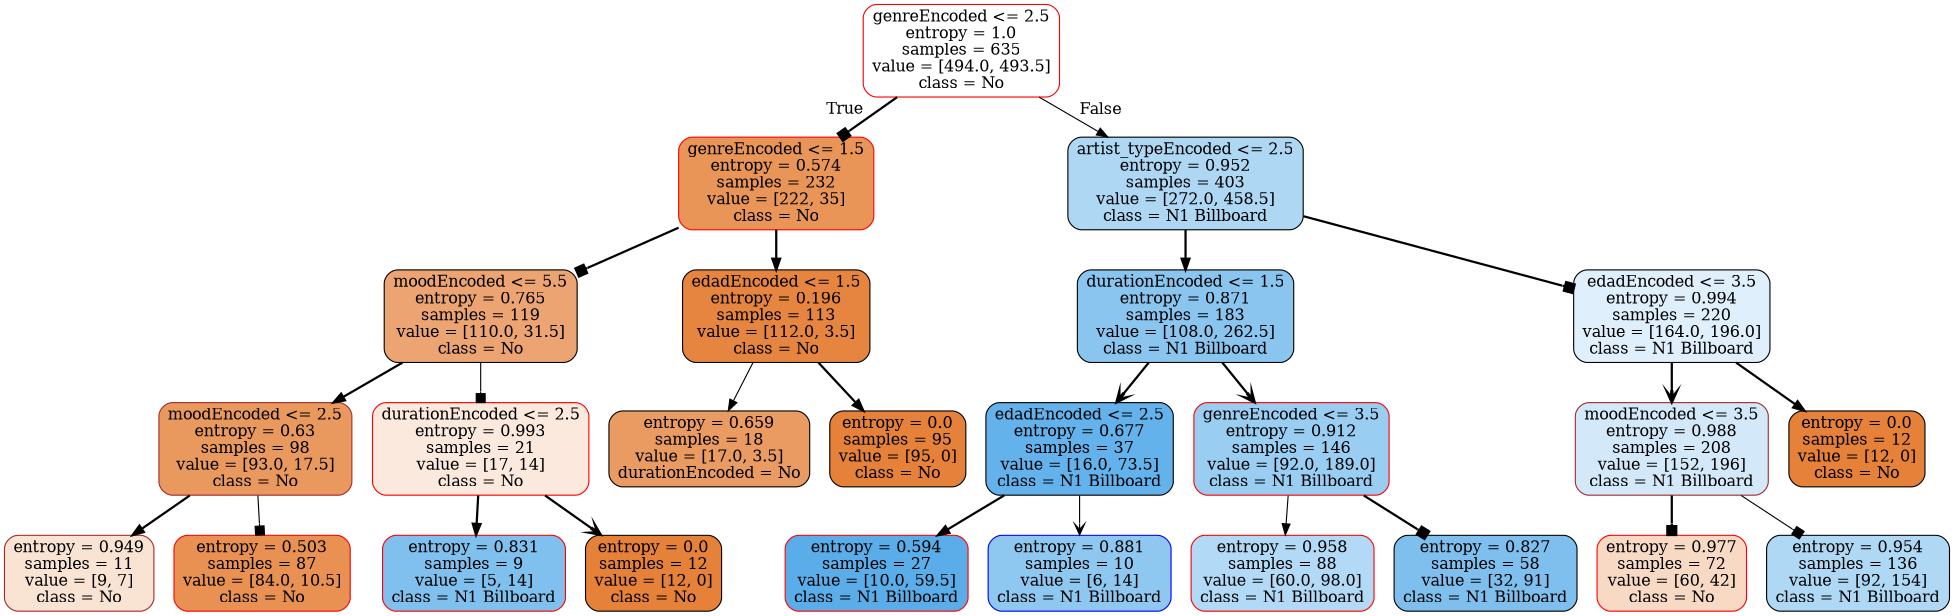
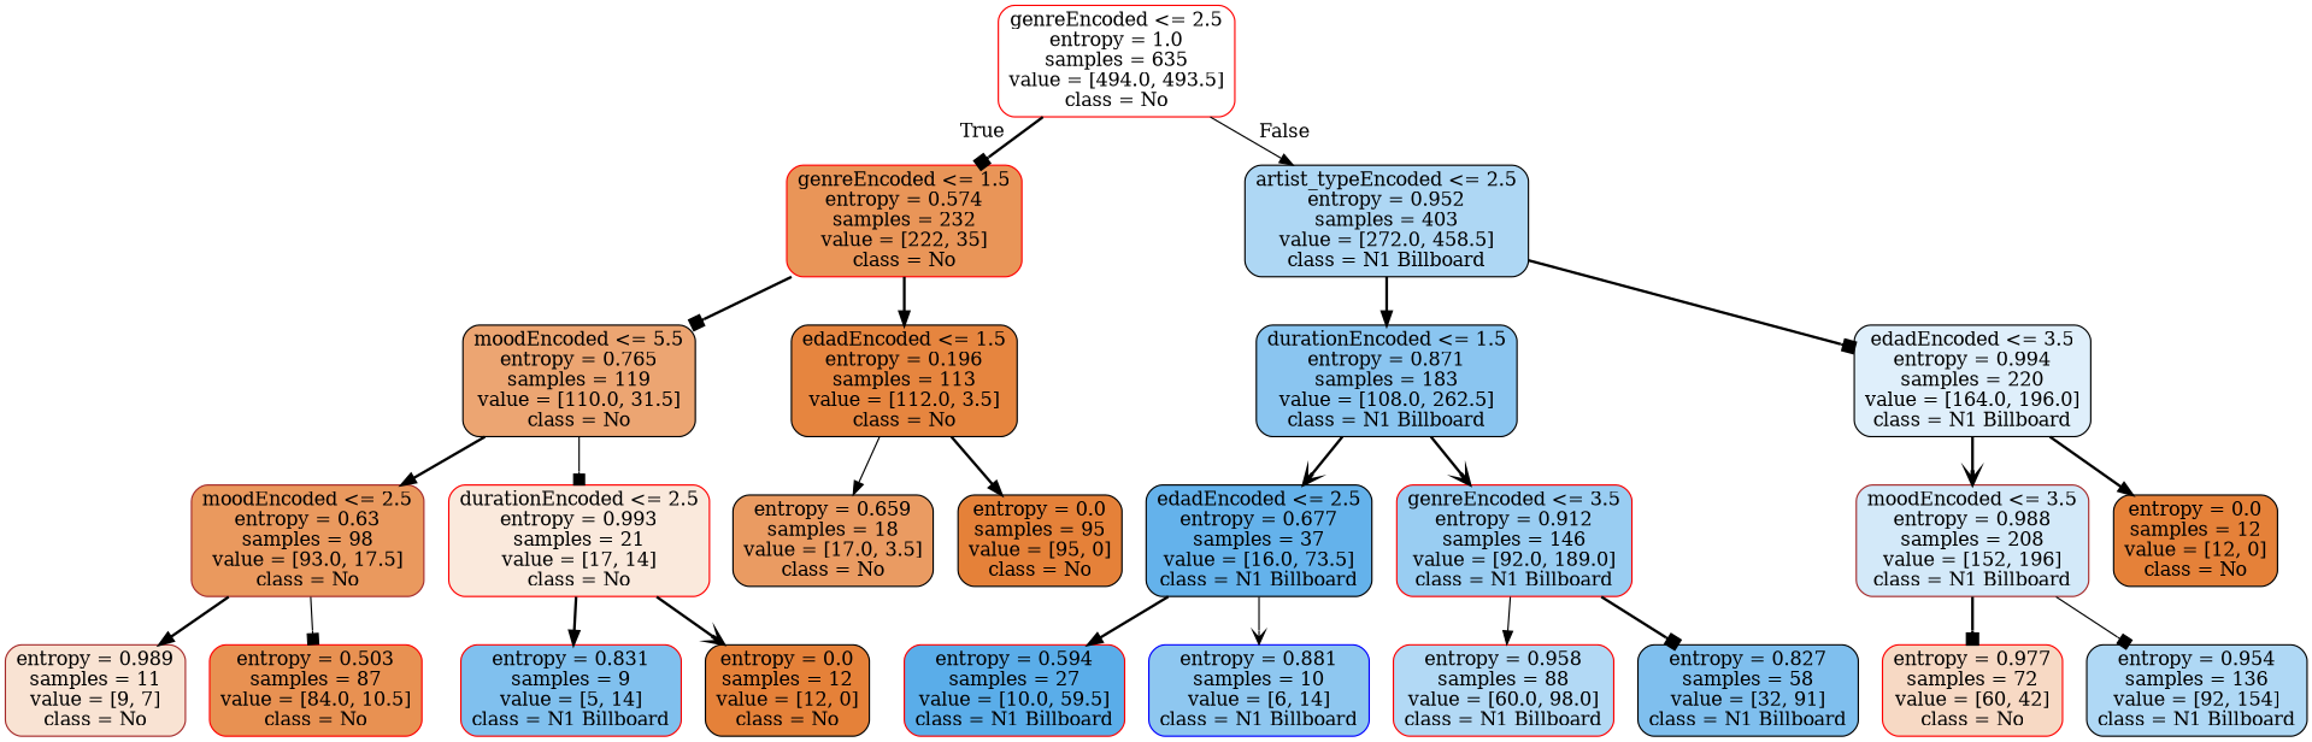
  digraph {
    fontname="DejaVu Serif"
    node [color=black fillcolor="#e58139" fontname="DejaVu Serif" shape=box style="filled, rounded"]
    edge [arrowhead=normal fontname="DejaVu Serif" style=bold]
    n1 [color=red fillcolor="#ffffff" label="genreEncoded <= 2.5\nentropy = 1.0\nsamples = 635\nvalue = [494.0, 493.5]\nclass = No"]
    n2 [color=red fillcolor="#e99558" label="genreEncoded <= 1.5\nentropy = 0.574\nsamples = 232\nvalue = [222, 35]\nclass = No"]
    n3 [fillcolor="#aed7f4" label="artist_typeEncoded <= 2.5\nentropy = 0.952\nsamples = 403\nvalue = [272.0, 458.5]\nclass = N1 Billboard"]
    n4 [fillcolor="#eca572" label="moodEncoded <= 5.5\nentropy = 0.765\nsamples = 119\nvalue = [110.0, 31.5]\nclass = No"]
    n5 [fillcolor="#e6853f" label="edadEncoded <= 1.5\nentropy = 0.196\nsamples = 113\nvalue = [112.0, 3.5]\nclass = No"]
    n6 [fillcolor="#8ac5f0" label="durationEncoded <= 1.5\nentropy = 0.871\nsamples = 183\nvalue = [108.0, 262.5]\nclass = N1 Billboard"]
    n7 [fillcolor="#dfeffb" label="edadEncoded <= 3.5\nentropy = 0.994\nsamples = 220\nvalue = [164.0, 196.0]\nclass = N1 Billboard"]
    n8 [color=brown fillcolor="#ea995e" label="moodEncoded <= 2.5\nentropy = 0.63\nsamples = 98\nvalue = [93.0, 17.5]\nclass = No"]
    n9 [color=red fillcolor="#fae9dc" label="durationEncoded <= 2.5\nentropy = 0.993\nsamples = 21\nvalue = [17, 14]\nclass = No"]
-   n10 [fillcolor="#ea9b62" label="entropy = 0.659\nsamples = 18\nvalue = [17.0, 3.5]\ndurationEncoded = No"]
+   n10 [fillcolor="#ea9b62" label="entropy = 0.659\nsamples = 18\nvalue = [17.0, 3.5]\nclass = No"]
    n11 [label="entropy = 0.0\nsamples = 95\nvalue = [95, 0]\nclass = No"]
-   n12 [color=brown fillcolor="#f9e3d3" label="entropy = 0.949\nsamples = 11\nvalue = [9, 7]\nclass = No"]
+   n12 [color=brown fillcolor="#f9e3d3" label="entropy = 0.989\nsamples = 11\nvalue = [9, 7]\nclass = No"]
    n13 [color=red fillcolor="#e89152" label="entropy = 0.503\nsamples = 87\nvalue = [84.0, 10.5]\nclass = No"]
    n14 [color=red fillcolor="#80c0ee" label="entropy = 0.831\nsamples = 9\nvalue = [5, 14]\nclass = N1 Billboard"]
    n15 [label="entropy = 0.0\nsamples = 12\nvalue = [12, 0]\nclass = No"]
    n16 [fillcolor="#64b2eb" label="edadEncoded <= 2.5\nentropy = 0.677\nsamples = 37\nvalue = [16.0, 73.5]\nclass = N1 Billboard"]
    n17 [color=red fillcolor="#99cdf2" label="genreEncoded <= 3.5\nentropy = 0.912\nsamples = 146\nvalue = [92.0, 189.0]\nclass = N1 Billboard"]
    n18 [color=brown fillcolor="#d3e9f9" label="moodEncoded <= 3.5\nentropy = 0.988\nsamples = 208\nvalue = [152, 196]\nclass = N1 Billboard"]
    n19 [label="entropy = 0.0\nsamples = 12\nvalue = [12, 0]\nclass = No"]
    n20 [color=red fillcolor="#5aade9" label="entropy = 0.594\nsamples = 27\nvalue = [10.0, 59.5]\nclass = N1 Billboard"]
    n21 [color=blue fillcolor="#8ec7f0" label="entropy = 0.881\nsamples = 10\nvalue = [6, 14]\nclass = N1 Billboard"]
    n22 [color=red fillcolor="#b2d9f5" label="entropy = 0.958\nsamples = 88\nvalue = [60.0, 98.0]\nclass = N1 Billboard"]
    n23 [fillcolor="#7fbfee" label="entropy = 0.827\nsamples = 58\nvalue = [32, 91]\nclass = N1 Billboard"]
    n24 [color=red fillcolor="#f7d9c4" label="entropy = 0.977\nsamples = 72\nvalue = [60, 42]\nclass = No"]
    n25 [fillcolor="#afd8f5" label="entropy = 0.954\nsamples = 136\nvalue = [92, 154]\nclass = N1 Billboard"]
    n1 -> n2 [arrowhead=box headlabel=True labelangle=45 labeldistance=2.5]
    n1 -> n3 [headlabel=False labelangle=-45 labeldistance=2.5 style=solid]
    n2 -> n4 [arrowhead=box]
    n2 -> n5
    n3 -> n6
    n3 -> n7 [arrowhead=box]
    n4 -> n8
    n4 -> n9 [arrowhead=box style=solid]
    n5 -> n10 [style=solid]
    n5 -> n11
    n6 -> n16 [arrowhead=vee]
    n6 -> n17 [arrowhead=vee]
    n7 -> n18 [arrowhead=vee]
    n7 -> n19
    n8 -> n12
    n8 -> n13 [arrowhead=box style=solid]
    n9 -> n14
    n9 -> n15 [arrowhead=vee]
    n16 -> n20
    n16 -> n21 [arrowhead=vee style=solid]
    n17 -> n22 [style=solid]
    n17 -> n23 [arrowhead=box]
    n18 -> n24 [arrowhead=box]
    n18 -> n25 [arrowhead=box style=solid]
  }
